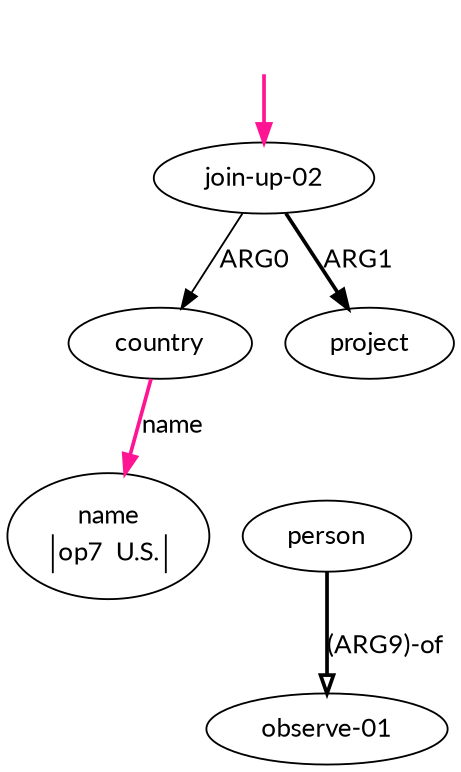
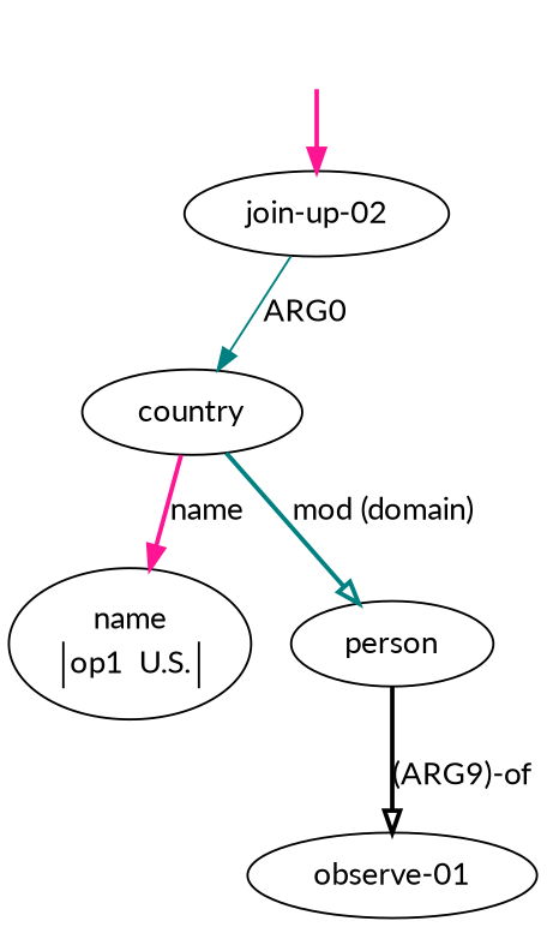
  digraph {
    fontname=Lato
    node [fontname=Lato]
    edge [arrowhead=normal color=deeppink fontname=Lato style=bold]
    top [style=invis]
    n2 [label=<<table align="center" border="0" cellspacing="0"><tr><td colspan="2">join-up-02</td></tr></table>>]
    n3 [label=<<table align="center" border="0" cellspacing="0"><tr><td colspan="2">country</td></tr></table>>]
-   n4 [label=<<table align="center" border="0" cellspacing="0"><tr><td colspan="2">project</td></tr></table>>]
-   n5 [label=<<table align="center" border="0" cellspacing="0"><tr><td colspan="2">name</td></tr><tr><td sides="l" border="1" align="left">op7</td><td sides="r" border="1" align="left">U.S.</td></tr></table>>]
+   n5 [label=<<table align="center" border="0" cellspacing="0"><tr><td colspan="2">name</td></tr><tr><td sides="l" border="1" align="left">op1</td><td sides="r" border="1" align="left">U.S.</td></tr></table>>]
    n6 [label=<<table align="center" border="0" cellspacing="0"><tr><td colspan="2">person</td></tr></table>>]
    n7 [label=<<table align="center" border="0" cellspacing="0"><tr><td colspan="2">observe-01</td></tr></table>>]
    top -> n2
-   n2 -> n3 [color=black label=ARG0 style=solid]
-   n2 -> n4 [color=black label=ARG1]
+   n2 -> n3 [color=teal label=ARG0 style=solid]
    n3 -> n5 [label=name]
+   n3 -> n6 [arrowhead=onormal color=teal label="mod (domain)"]
    n6 -> n7 [arrowhead=onormal color=black label="(ARG9)-of"]
  }
